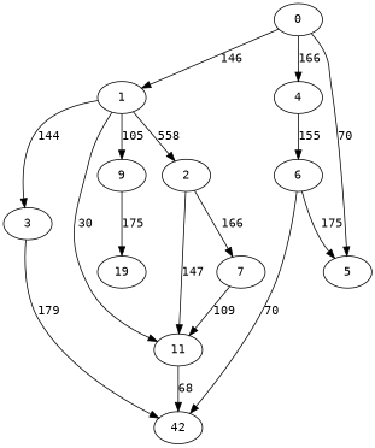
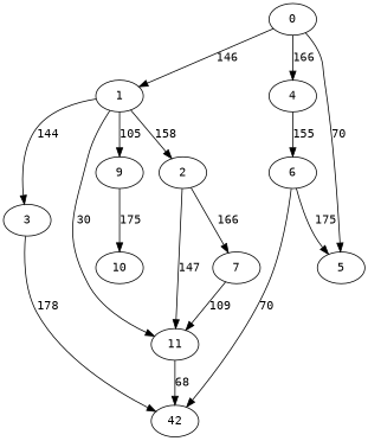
  digraph {
    fontname="DejaVu Sans Mono"
    node [fontname="DejaVu Sans Mono"]
    edge [fontname="DejaVu Sans Mono"]
    0
    1
    4
    5
    9
    2
    3
    11
    6
-   10 [label=19]
+   10
    7
    n12 [label=42]
    0 -> 1 [label=146]
    0 -> 4 [label=166]
    0 -> 5 [label=70]
    1 -> 9 [label=105]
-   1 -> 2 [label=558]
+   1 -> 2 [label=158]
    1 -> 3 [label=144]
    1 -> 11 [label=30]
    4 -> 6 [label=155]
    9 -> 10 [label=175]
    2 -> 11 [label=147]
    2 -> 7 [label=166]
-   3 -> n12 [label=179]
+   3 -> n12 [label=178]
    11 -> n12 [label=68]
    6 -> 5 [label=175]
    6 -> n12 [label=70]
    7 -> 11 [label=109]
  }
